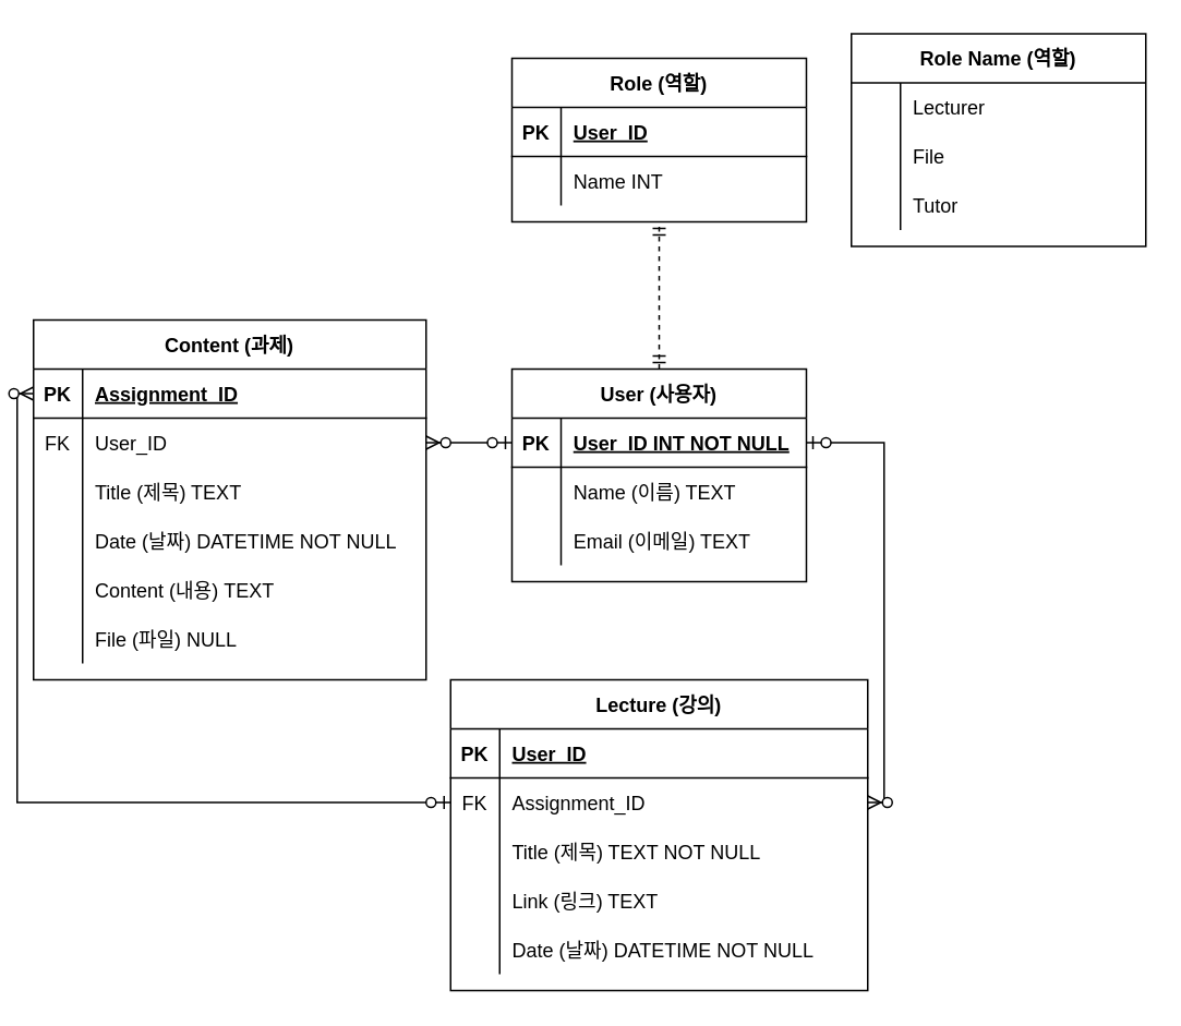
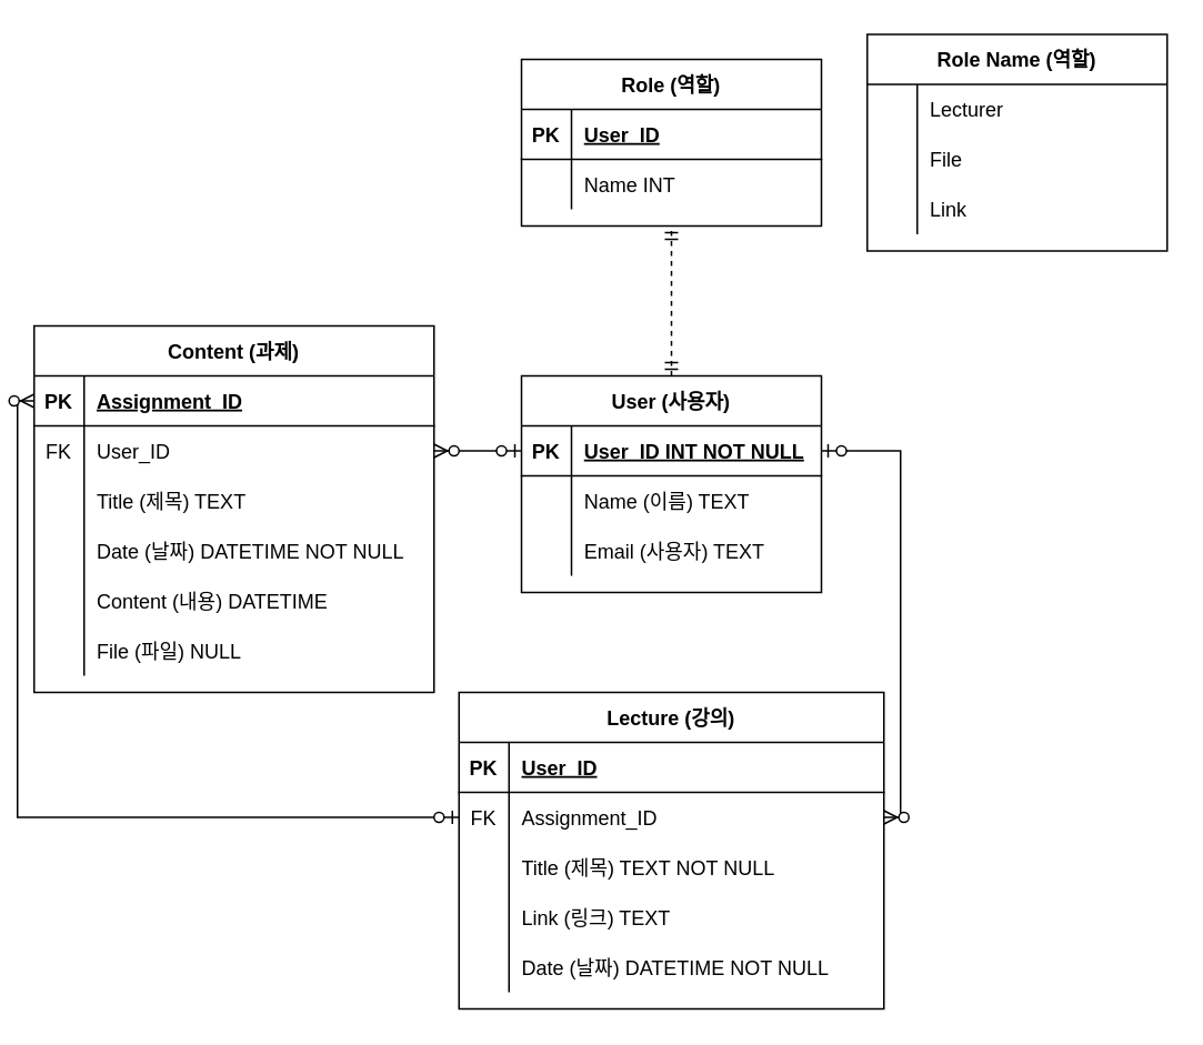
  <mxCell id="0" />
  <mxCell id="1" parent="0" />
  <mxCell id="2" value="Content (과제)" style="shape=table;startSize=30;container=1;collapsible=1;childLayout=tableLayout;fixedRows=1;rowLines=0;fontStyle=1;align=center;resizeLast=1;" vertex="1" parent="1"><mxGeometry x="20" y="195" width="240" height="220" as="geometry" /></mxCell>
  <mxCell id="3" value="" style="shape=tableRow;horizontal=0;startSize=0;swimlaneHead=0;swimlaneBody=0;fillColor=none;collapsible=0;dropTarget=0;points=[[0,0.5],[1,0.5]];portConstraint=eastwest;top=0;left=0;right=0;bottom=1;" vertex="1" parent="2"><mxGeometry y="30" width="240" height="30" as="geometry" /></mxCell>
  <mxCell id="4" value="PK" style="shape=partialRectangle;connectable=0;fillColor=none;top=0;left=0;bottom=0;right=0;fontStyle=1;overflow=hidden;" vertex="1" parent="3"><mxGeometry width="30" height="30" as="geometry"><mxRectangle width="30" height="30" as="alternateBounds" /></mxGeometry></mxCell>
  <mxCell id="5" value="Assignment_ID" style="shape=partialRectangle;connectable=0;fillColor=none;top=0;left=0;bottom=0;right=0;align=left;spacingLeft=6;fontStyle=5;overflow=hidden;" vertex="1" parent="3"><mxGeometry x="30" width="210" height="30" as="geometry"><mxRectangle width="210" height="30" as="alternateBounds" /></mxGeometry></mxCell>
  <mxCell id="6" value="" style="shape=tableRow;horizontal=0;startSize=0;swimlaneHead=0;swimlaneBody=0;fillColor=none;collapsible=0;dropTarget=0;points=[[0,0.5],[1,0.5]];portConstraint=eastwest;top=0;left=0;right=0;bottom=0;" vertex="1" parent="2"><mxGeometry y="60" width="240" height="30" as="geometry" /></mxCell>
  <mxCell id="7" value="FK" style="shape=partialRectangle;connectable=0;fillColor=none;top=0;left=0;bottom=0;right=0;editable=1;overflow=hidden;" vertex="1" parent="6"><mxGeometry width="30" height="30" as="geometry"><mxRectangle width="30" height="30" as="alternateBounds" /></mxGeometry></mxCell>
  <mxCell id="8" value="User_ID" style="shape=partialRectangle;connectable=0;fillColor=none;top=0;left=0;bottom=0;right=0;align=left;spacingLeft=6;overflow=hidden;" vertex="1" parent="6"><mxGeometry x="30" width="210" height="30" as="geometry"><mxRectangle width="210" height="30" as="alternateBounds" /></mxGeometry></mxCell>
  <mxCell id="9" value="" style="shape=tableRow;horizontal=0;startSize=0;swimlaneHead=0;swimlaneBody=0;fillColor=none;collapsible=0;dropTarget=0;points=[[0,0.5],[1,0.5]];portConstraint=eastwest;top=0;left=0;right=0;bottom=0;" vertex="1" parent="2"><mxGeometry y="90" width="240" height="30" as="geometry" /></mxCell>
  <mxCell id="10" value="" style="shape=partialRectangle;connectable=0;fillColor=none;top=0;left=0;bottom=0;right=0;editable=1;overflow=hidden;" vertex="1" parent="9"><mxGeometry width="30" height="30" as="geometry"><mxRectangle width="30" height="30" as="alternateBounds" /></mxGeometry></mxCell>
  <mxCell id="11" value="Title (제목) TEXT" style="shape=partialRectangle;connectable=0;fillColor=none;top=0;left=0;bottom=0;right=0;align=left;spacingLeft=6;overflow=hidden;" vertex="1" parent="9"><mxGeometry x="30" width="210" height="30" as="geometry"><mxRectangle width="210" height="30" as="alternateBounds" /></mxGeometry></mxCell>
  <mxCell id="12" value="" style="shape=tableRow;horizontal=0;startSize=0;swimlaneHead=0;swimlaneBody=0;fillColor=none;collapsible=0;dropTarget=0;points=[[0,0.5],[1,0.5]];portConstraint=eastwest;top=0;left=0;right=0;bottom=0;" vertex="1" parent="2"><mxGeometry y="120" width="240" height="30" as="geometry" /></mxCell>
  <mxCell id="13" value="" style="shape=partialRectangle;connectable=0;fillColor=none;top=0;left=0;bottom=0;right=0;editable=1;overflow=hidden;" vertex="1" parent="12"><mxGeometry width="30" height="30" as="geometry"><mxRectangle width="30" height="30" as="alternateBounds" /></mxGeometry></mxCell>
  <mxCell id="14" value="Date (날짜) DATETIME NOT NULL" style="shape=partialRectangle;connectable=0;fillColor=none;top=0;left=0;bottom=0;right=0;align=left;spacingLeft=6;overflow=hidden;" vertex="1" parent="12"><mxGeometry x="30" width="210" height="30" as="geometry"><mxRectangle width="210" height="30" as="alternateBounds" /></mxGeometry></mxCell>
  <mxCell id="15" value="" style="shape=tableRow;horizontal=0;startSize=0;swimlaneHead=0;swimlaneBody=0;fillColor=none;collapsible=0;dropTarget=0;points=[[0,0.5],[1,0.5]];portConstraint=eastwest;top=0;left=0;right=0;bottom=0;" vertex="1" parent="2"><mxGeometry y="150" width="240" height="30" as="geometry" /></mxCell>
  <mxCell id="16" value="" style="shape=partialRectangle;connectable=0;fillColor=none;top=0;left=0;bottom=0;right=0;editable=1;overflow=hidden;" vertex="1" parent="15"><mxGeometry width="30" height="30" as="geometry"><mxRectangle width="30" height="30" as="alternateBounds" /></mxGeometry></mxCell>
- <mxCell id="17" value="Content (내용) TEXT" style="shape=partialRectangle;connectable=0;fillColor=none;top=0;left=0;bottom=0;right=0;align=left;spacingLeft=6;overflow=hidden;" vertex="1" parent="15"><mxGeometry x="30" width="210" height="30" as="geometry"><mxRectangle width="210" height="30" as="alternateBounds" /></mxGeometry></mxCell>
+ <mxCell id="17" value="Content (내용) DATETIME" style="shape=partialRectangle;connectable=0;fillColor=none;top=0;left=0;bottom=0;right=0;align=left;spacingLeft=6;overflow=hidden;" vertex="1" parent="15"><mxGeometry x="30" width="210" height="30" as="geometry"><mxRectangle width="210" height="30" as="alternateBounds" /></mxGeometry></mxCell>
  <mxCell id="18" value="" style="shape=tableRow;horizontal=0;startSize=0;swimlaneHead=0;swimlaneBody=0;fillColor=none;collapsible=0;dropTarget=0;points=[[0,0.5],[1,0.5]];portConstraint=eastwest;top=0;left=0;right=0;bottom=0;" vertex="1" parent="2"><mxGeometry y="180" width="240" height="30" as="geometry" /></mxCell>
  <mxCell id="19" value="" style="shape=partialRectangle;connectable=0;fillColor=none;top=0;left=0;bottom=0;right=0;editable=1;overflow=hidden;" vertex="1" parent="18"><mxGeometry width="30" height="30" as="geometry"><mxRectangle width="30" height="30" as="alternateBounds" /></mxGeometry></mxCell>
  <mxCell id="20" value="File (파일) NULL" style="shape=partialRectangle;connectable=0;fillColor=none;top=0;left=0;bottom=0;right=0;align=left;spacingLeft=6;overflow=hidden;" vertex="1" parent="18"><mxGeometry x="30" width="210" height="30" as="geometry"><mxRectangle width="210" height="30" as="alternateBounds" /></mxGeometry></mxCell>
  <mxCell id="21" value="" style="edgeStyle=orthogonalEdgeStyle;fontSize=12;html=1;endArrow=ERzeroToMany;startArrow=ERzeroToOne;rounded=0;exitX=0;exitY=0.5;exitDx=0;exitDy=0;entryX=0;entryY=0.5;entryDx=0;entryDy=0;" edge="1" parent="1" source="37" target="3"><mxGeometry width="100" height="100" relative="1" as="geometry"><mxPoint x="670" y="410" as="sourcePoint" /><mxPoint x="50" y="485" as="targetPoint" /></mxGeometry></mxCell>
  <mxCell id="22" value="User (사용자)" style="shape=table;startSize=30;container=1;collapsible=1;childLayout=tableLayout;fixedRows=1;rowLines=0;fontStyle=1;align=center;resizeLast=1;" vertex="1" parent="1"><mxGeometry x="312.5" y="225" width="180" height="130" as="geometry" /></mxCell>
  <mxCell id="23" value="" style="shape=tableRow;horizontal=0;startSize=0;swimlaneHead=0;swimlaneBody=0;fillColor=none;collapsible=0;dropTarget=0;points=[[0,0.5],[1,0.5]];portConstraint=eastwest;top=0;left=0;right=0;bottom=1;" vertex="1" parent="22"><mxGeometry y="30" width="180" height="30" as="geometry" /></mxCell>
  <mxCell id="24" value="PK" style="shape=partialRectangle;connectable=0;fillColor=none;top=0;left=0;bottom=0;right=0;fontStyle=1;overflow=hidden;" vertex="1" parent="23"><mxGeometry width="30" height="30" as="geometry"><mxRectangle width="30" height="30" as="alternateBounds" /></mxGeometry></mxCell>
  <mxCell id="25" value="User_ID INT NOT NULL" style="shape=partialRectangle;connectable=0;fillColor=none;top=0;left=0;bottom=0;right=0;align=left;spacingLeft=6;fontStyle=5;overflow=hidden;" vertex="1" parent="23"><mxGeometry x="30" width="150" height="30" as="geometry"><mxRectangle width="150" height="30" as="alternateBounds" /></mxGeometry></mxCell>
  <mxCell id="26" value="" style="shape=tableRow;horizontal=0;startSize=0;swimlaneHead=0;swimlaneBody=0;fillColor=none;collapsible=0;dropTarget=0;points=[[0,0.5],[1,0.5]];portConstraint=eastwest;top=0;left=0;right=0;bottom=0;" vertex="1" parent="22"><mxGeometry y="60" width="180" height="30" as="geometry" /></mxCell>
  <mxCell id="27" value="" style="shape=partialRectangle;connectable=0;fillColor=none;top=0;left=0;bottom=0;right=0;editable=1;overflow=hidden;" vertex="1" parent="26"><mxGeometry width="30" height="30" as="geometry"><mxRectangle width="30" height="30" as="alternateBounds" /></mxGeometry></mxCell>
  <mxCell id="28" value="Name (이름) TEXT" style="shape=partialRectangle;connectable=0;fillColor=none;top=0;left=0;bottom=0;right=0;align=left;spacingLeft=6;overflow=hidden;" vertex="1" parent="26"><mxGeometry x="30" width="150" height="30" as="geometry"><mxRectangle width="150" height="30" as="alternateBounds" /></mxGeometry></mxCell>
  <mxCell id="29" value="" style="shape=tableRow;horizontal=0;startSize=0;swimlaneHead=0;swimlaneBody=0;fillColor=none;collapsible=0;dropTarget=0;points=[[0,0.5],[1,0.5]];portConstraint=eastwest;top=0;left=0;right=0;bottom=0;" vertex="1" parent="22"><mxGeometry y="90" width="180" height="30" as="geometry" /></mxCell>
  <mxCell id="30" value="" style="shape=partialRectangle;connectable=0;fillColor=none;top=0;left=0;bottom=0;right=0;editable=1;overflow=hidden;" vertex="1" parent="29"><mxGeometry width="30" height="30" as="geometry"><mxRectangle width="30" height="30" as="alternateBounds" /></mxGeometry></mxCell>
- <mxCell id="31" value="Email (이메일) TEXT" style="shape=partialRectangle;connectable=0;fillColor=none;top=0;left=0;bottom=0;right=0;align=left;spacingLeft=6;overflow=hidden;" vertex="1" parent="29"><mxGeometry x="30" width="150" height="30" as="geometry"><mxRectangle width="150" height="30" as="alternateBounds" /></mxGeometry></mxCell>
+ <mxCell id="31" value="Email (사용자) TEXT" style="shape=partialRectangle;connectable=0;fillColor=none;top=0;left=0;bottom=0;right=0;align=left;spacingLeft=6;overflow=hidden;" vertex="1" parent="29"><mxGeometry x="30" width="150" height="30" as="geometry"><mxRectangle width="150" height="30" as="alternateBounds" /></mxGeometry></mxCell>
  <mxCell id="32" value="" style="edgeStyle=orthogonalEdgeStyle;fontSize=12;html=1;endArrow=ERzeroToMany;startArrow=ERzeroToOne;rounded=0;entryX=1;entryY=0.5;entryDx=0;entryDy=0;exitX=1;exitY=0.5;exitDx=0;exitDy=0;" edge="1" parent="1" source="23" target="37"><mxGeometry width="100" height="100" relative="1" as="geometry"><mxPoint x="120" y="135" as="sourcePoint" /><mxPoint x="200" y="130" as="targetPoint" /></mxGeometry></mxCell>
  <mxCell id="33" value="Lecture (강의)" style="shape=table;startSize=30;container=1;collapsible=1;childLayout=tableLayout;fixedRows=1;rowLines=0;fontStyle=1;align=center;resizeLast=1;" vertex="1" parent="1"><mxGeometry x="275" y="415" width="255" height="190" as="geometry" /></mxCell>
  <mxCell id="34" value="" style="shape=tableRow;horizontal=0;startSize=0;swimlaneHead=0;swimlaneBody=0;fillColor=none;collapsible=0;dropTarget=0;points=[[0,0.5],[1,0.5]];portConstraint=eastwest;top=0;left=0;right=0;bottom=1;" vertex="1" parent="33"><mxGeometry y="30" width="255" height="30" as="geometry" /></mxCell>
  <mxCell id="35" value="PK" style="shape=partialRectangle;connectable=0;fillColor=none;top=0;left=0;bottom=0;right=0;fontStyle=1;overflow=hidden;" vertex="1" parent="34"><mxGeometry width="30" height="30" as="geometry"><mxRectangle width="30" height="30" as="alternateBounds" /></mxGeometry></mxCell>
  <mxCell id="36" value="User_ID" style="shape=partialRectangle;connectable=0;fillColor=none;top=0;left=0;bottom=0;right=0;align=left;spacingLeft=6;fontStyle=5;overflow=hidden;" vertex="1" parent="34"><mxGeometry x="30" width="225" height="30" as="geometry"><mxRectangle width="225" height="30" as="alternateBounds" /></mxGeometry></mxCell>
  <mxCell id="37" value="" style="shape=tableRow;horizontal=0;startSize=0;swimlaneHead=0;swimlaneBody=0;fillColor=none;collapsible=0;dropTarget=0;points=[[0,0.5],[1,0.5]];portConstraint=eastwest;top=0;left=0;right=0;bottom=0;" vertex="1" parent="33"><mxGeometry y="60" width="255" height="30" as="geometry" /></mxCell>
  <mxCell id="38" value="FK" style="shape=partialRectangle;connectable=0;fillColor=none;top=0;left=0;bottom=0;right=0;editable=1;overflow=hidden;" vertex="1" parent="37"><mxGeometry width="30" height="30" as="geometry"><mxRectangle width="30" height="30" as="alternateBounds" /></mxGeometry></mxCell>
  <mxCell id="39" value="Assignment_ID" style="shape=partialRectangle;connectable=0;fillColor=none;top=0;left=0;bottom=0;right=0;align=left;spacingLeft=6;overflow=hidden;" vertex="1" parent="37"><mxGeometry x="30" width="225" height="30" as="geometry"><mxRectangle width="225" height="30" as="alternateBounds" /></mxGeometry></mxCell>
  <mxCell id="40" value="" style="shape=tableRow;horizontal=0;startSize=0;swimlaneHead=0;swimlaneBody=0;fillColor=none;collapsible=0;dropTarget=0;points=[[0,0.5],[1,0.5]];portConstraint=eastwest;top=0;left=0;right=0;bottom=0;" vertex="1" parent="33"><mxGeometry y="90" width="255" height="30" as="geometry" /></mxCell>
  <mxCell id="41" value="" style="shape=partialRectangle;connectable=0;fillColor=none;top=0;left=0;bottom=0;right=0;editable=1;overflow=hidden;" vertex="1" parent="40"><mxGeometry width="30" height="30" as="geometry"><mxRectangle width="30" height="30" as="alternateBounds" /></mxGeometry></mxCell>
  <mxCell id="42" value="Title (제목) TEXT NOT NULL" style="shape=partialRectangle;connectable=0;fillColor=none;top=0;left=0;bottom=0;right=0;align=left;spacingLeft=6;overflow=hidden;" vertex="1" parent="40"><mxGeometry x="30" width="225" height="30" as="geometry"><mxRectangle width="225" height="30" as="alternateBounds" /></mxGeometry></mxCell>
  <mxCell id="43" value="" style="shape=tableRow;horizontal=0;startSize=0;swimlaneHead=0;swimlaneBody=0;fillColor=none;collapsible=0;dropTarget=0;points=[[0,0.5],[1,0.5]];portConstraint=eastwest;top=0;left=0;right=0;bottom=0;" vertex="1" parent="33"><mxGeometry y="120" width="255" height="30" as="geometry" /></mxCell>
  <mxCell id="44" value="" style="shape=partialRectangle;connectable=0;fillColor=none;top=0;left=0;bottom=0;right=0;editable=1;overflow=hidden;" vertex="1" parent="43"><mxGeometry width="30" height="30" as="geometry"><mxRectangle width="30" height="30" as="alternateBounds" /></mxGeometry></mxCell>
  <mxCell id="45" value="Link (링크) TEXT" style="shape=partialRectangle;connectable=0;fillColor=none;top=0;left=0;bottom=0;right=0;align=left;spacingLeft=6;overflow=hidden;" vertex="1" parent="43"><mxGeometry x="30" width="225" height="30" as="geometry"><mxRectangle width="225" height="30" as="alternateBounds" /></mxGeometry></mxCell>
  <mxCell id="46" value="" style="shape=tableRow;horizontal=0;startSize=0;swimlaneHead=0;swimlaneBody=0;fillColor=none;collapsible=0;dropTarget=0;points=[[0,0.5],[1,0.5]];portConstraint=eastwest;top=0;left=0;right=0;bottom=0;" vertex="1" parent="33"><mxGeometry y="150" width="255" height="30" as="geometry" /></mxCell>
  <mxCell id="47" value="" style="shape=partialRectangle;connectable=0;fillColor=none;top=0;left=0;bottom=0;right=0;editable=1;overflow=hidden;" vertex="1" parent="46"><mxGeometry width="30" height="30" as="geometry"><mxRectangle width="30" height="30" as="alternateBounds" /></mxGeometry></mxCell>
  <mxCell id="48" value="Date (날짜) DATETIME NOT NULL" style="shape=partialRectangle;connectable=0;fillColor=none;top=0;left=0;bottom=0;right=0;align=left;spacingLeft=6;overflow=hidden;" vertex="1" parent="46"><mxGeometry x="30" width="225" height="30" as="geometry"><mxRectangle width="225" height="30" as="alternateBounds" /></mxGeometry></mxCell>
  <mxCell id="49" value="Role Name (역할)" style="shape=table;startSize=30;container=1;collapsible=1;childLayout=tableLayout;fixedRows=1;rowLines=0;fontStyle=1;align=center;resizeLast=1;" vertex="1" parent="1"><mxGeometry x="520" y="20" width="180" height="130" as="geometry" /></mxCell>
  <mxCell id="50" value="" style="shape=tableRow;horizontal=0;startSize=0;swimlaneHead=0;swimlaneBody=0;fillColor=none;collapsible=0;dropTarget=0;points=[[0,0.5],[1,0.5]];portConstraint=eastwest;top=0;left=0;right=0;bottom=0;" vertex="1" parent="49"><mxGeometry y="30" width="180" height="30" as="geometry" /></mxCell>
  <mxCell id="51" value="" style="shape=partialRectangle;connectable=0;fillColor=none;top=0;left=0;bottom=0;right=0;editable=1;overflow=hidden;" vertex="1" parent="50"><mxGeometry width="30" height="30" as="geometry"><mxRectangle width="30" height="30" as="alternateBounds" /></mxGeometry></mxCell>
  <mxCell id="52" value="Lecturer" style="shape=partialRectangle;connectable=0;fillColor=none;top=0;left=0;bottom=0;right=0;align=left;spacingLeft=6;overflow=hidden;" vertex="1" parent="50"><mxGeometry x="30" width="150" height="30" as="geometry"><mxRectangle width="150" height="30" as="alternateBounds" /></mxGeometry></mxCell>
  <mxCell id="53" value="" style="shape=tableRow;horizontal=0;startSize=0;swimlaneHead=0;swimlaneBody=0;fillColor=none;collapsible=0;dropTarget=0;points=[[0,0.5],[1,0.5]];portConstraint=eastwest;top=0;left=0;right=0;bottom=0;" vertex="1" parent="49"><mxGeometry y="60" width="180" height="30" as="geometry" /></mxCell>
  <mxCell id="54" value="" style="shape=partialRectangle;connectable=0;fillColor=none;top=0;left=0;bottom=0;right=0;editable=1;overflow=hidden;" vertex="1" parent="53"><mxGeometry width="30" height="30" as="geometry"><mxRectangle width="30" height="30" as="alternateBounds" /></mxGeometry></mxCell>
  <mxCell id="55" value="File" style="shape=partialRectangle;connectable=0;fillColor=none;top=0;left=0;bottom=0;right=0;align=left;spacingLeft=6;overflow=hidden;" vertex="1" parent="53"><mxGeometry x="30" width="150" height="30" as="geometry"><mxRectangle width="150" height="30" as="alternateBounds" /></mxGeometry></mxCell>
  <mxCell id="56" value="" style="shape=tableRow;horizontal=0;startSize=0;swimlaneHead=0;swimlaneBody=0;fillColor=none;collapsible=0;dropTarget=0;points=[[0,0.5],[1,0.5]];portConstraint=eastwest;top=0;left=0;right=0;bottom=0;" vertex="1" parent="49"><mxGeometry y="90" width="180" height="30" as="geometry" /></mxCell>
  <mxCell id="57" value="" style="shape=partialRectangle;connectable=0;fillColor=none;top=0;left=0;bottom=0;right=0;editable=1;overflow=hidden;" vertex="1" parent="56"><mxGeometry width="30" height="30" as="geometry"><mxRectangle width="30" height="30" as="alternateBounds" /></mxGeometry></mxCell>
- <mxCell id="58" value="Tutor" style="shape=partialRectangle;connectable=0;fillColor=none;top=0;left=0;bottom=0;right=0;align=left;spacingLeft=6;overflow=hidden;" vertex="1" parent="56"><mxGeometry x="30" width="150" height="30" as="geometry"><mxRectangle width="150" height="30" as="alternateBounds" /></mxGeometry></mxCell>
+ <mxCell id="58" value="Link" style="shape=partialRectangle;connectable=0;fillColor=none;top=0;left=0;bottom=0;right=0;align=left;spacingLeft=6;overflow=hidden;" vertex="1" parent="56"><mxGeometry x="30" width="150" height="30" as="geometry"><mxRectangle width="150" height="30" as="alternateBounds" /></mxGeometry></mxCell>
  <mxCell id="59" value="" style="edgeStyle=orthogonalEdgeStyle;fontSize=12;html=1;endArrow=ERzeroToMany;startArrow=ERzeroToOne;rounded=0;entryX=1;entryY=0.5;entryDx=0;entryDy=0;exitX=0;exitY=0.5;exitDx=0;exitDy=0;elbow=vertical;" edge="1" parent="1" source="23" target="6"><mxGeometry width="100" height="100" relative="1" as="geometry"><mxPoint x="40" y="45" as="sourcePoint" /><mxPoint x="100" y="75" as="targetPoint" /></mxGeometry></mxCell>
  <mxCell id="60" value="Role (역할)" style="shape=table;startSize=30;container=1;collapsible=1;childLayout=tableLayout;fixedRows=1;rowLines=0;fontStyle=1;align=center;resizeLast=1;" vertex="1" parent="1"><mxGeometry x="312.5" y="35" width="180" height="100" as="geometry" /></mxCell>
  <mxCell id="61" value="" style="shape=tableRow;horizontal=0;startSize=0;swimlaneHead=0;swimlaneBody=0;fillColor=none;collapsible=0;dropTarget=0;points=[[0,0.5],[1,0.5]];portConstraint=eastwest;top=0;left=0;right=0;bottom=1;" vertex="1" parent="60"><mxGeometry y="30" width="180" height="30" as="geometry" /></mxCell>
  <mxCell id="62" value="PK" style="shape=partialRectangle;connectable=0;fillColor=none;top=0;left=0;bottom=0;right=0;fontStyle=1;overflow=hidden;" vertex="1" parent="61"><mxGeometry width="30" height="30" as="geometry"><mxRectangle width="30" height="30" as="alternateBounds" /></mxGeometry></mxCell>
  <mxCell id="63" value="User_ID" style="shape=partialRectangle;connectable=0;fillColor=none;top=0;left=0;bottom=0;right=0;align=left;spacingLeft=6;fontStyle=5;overflow=hidden;" vertex="1" parent="61"><mxGeometry x="30" width="150" height="30" as="geometry"><mxRectangle width="150" height="30" as="alternateBounds" /></mxGeometry></mxCell>
  <mxCell id="64" value="" style="shape=tableRow;horizontal=0;startSize=0;swimlaneHead=0;swimlaneBody=0;fillColor=none;collapsible=0;dropTarget=0;points=[[0,0.5],[1,0.5]];portConstraint=eastwest;top=0;left=0;right=0;bottom=0;" vertex="1" parent="60"><mxGeometry y="60" width="180" height="30" as="geometry" /></mxCell>
  <mxCell id="65" value="" style="shape=partialRectangle;connectable=0;fillColor=none;top=0;left=0;bottom=0;right=0;editable=1;overflow=hidden;" vertex="1" parent="64"><mxGeometry width="30" height="30" as="geometry"><mxRectangle width="30" height="30" as="alternateBounds" /></mxGeometry></mxCell>
  <mxCell id="66" value="Name INT" style="shape=partialRectangle;connectable=0;fillColor=none;top=0;left=0;bottom=0;right=0;align=left;spacingLeft=6;overflow=hidden;" vertex="1" parent="64"><mxGeometry x="30" width="150" height="30" as="geometry"><mxRectangle width="150" height="30" as="alternateBounds" /></mxGeometry></mxCell>
  <mxCell id="67" value="" style="fontSize=12;html=1;endArrow=ERmandOne;startArrow=ERmandOne;rounded=0;elbow=vertical;exitX=0.5;exitY=0;exitDx=0;exitDy=0;entryX=0.5;entryY=1;entryDx=0;entryDy=0;dashed=1;" edge="1" parent="1" source="22" target="60"><mxGeometry width="100" height="100" relative="1" as="geometry"><mxPoint x="340" y="395" as="sourcePoint" /><mxPoint x="440" y="295" as="targetPoint" /></mxGeometry></mxCell>
